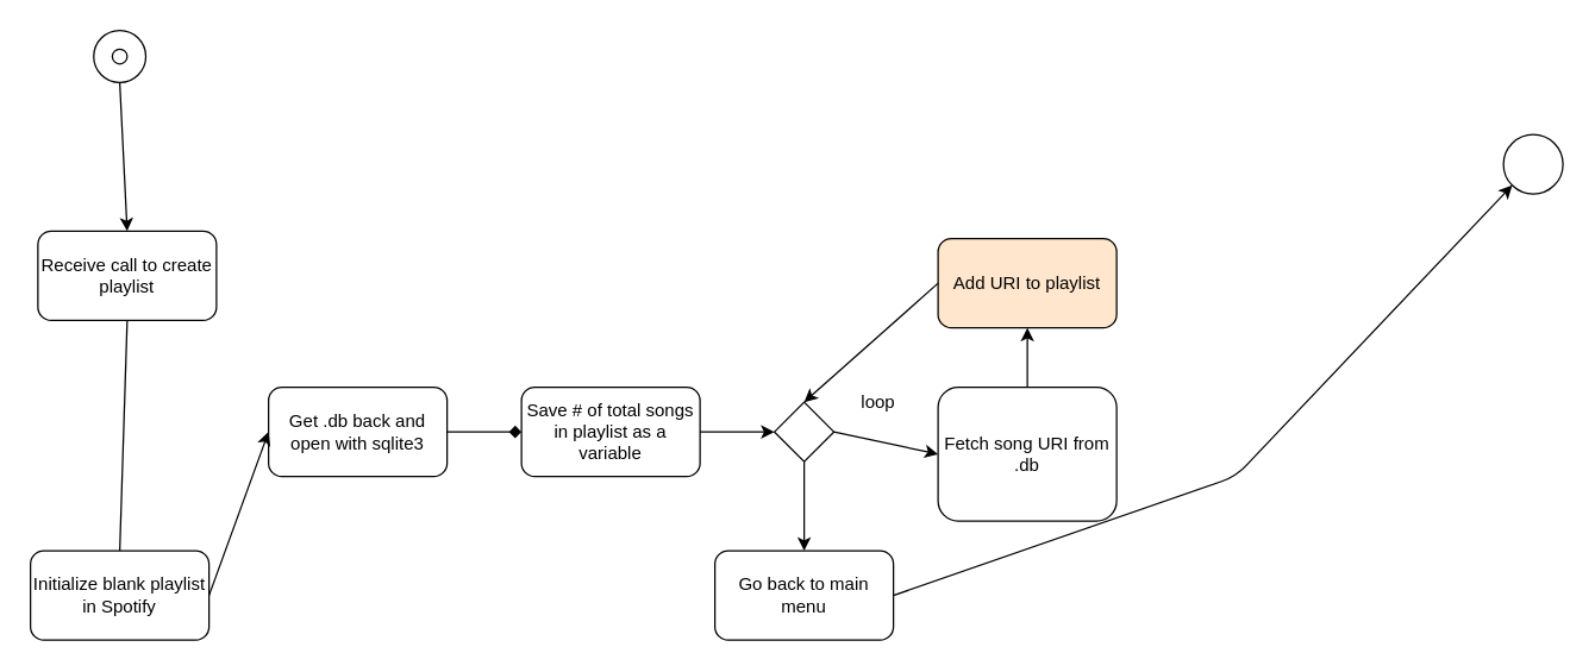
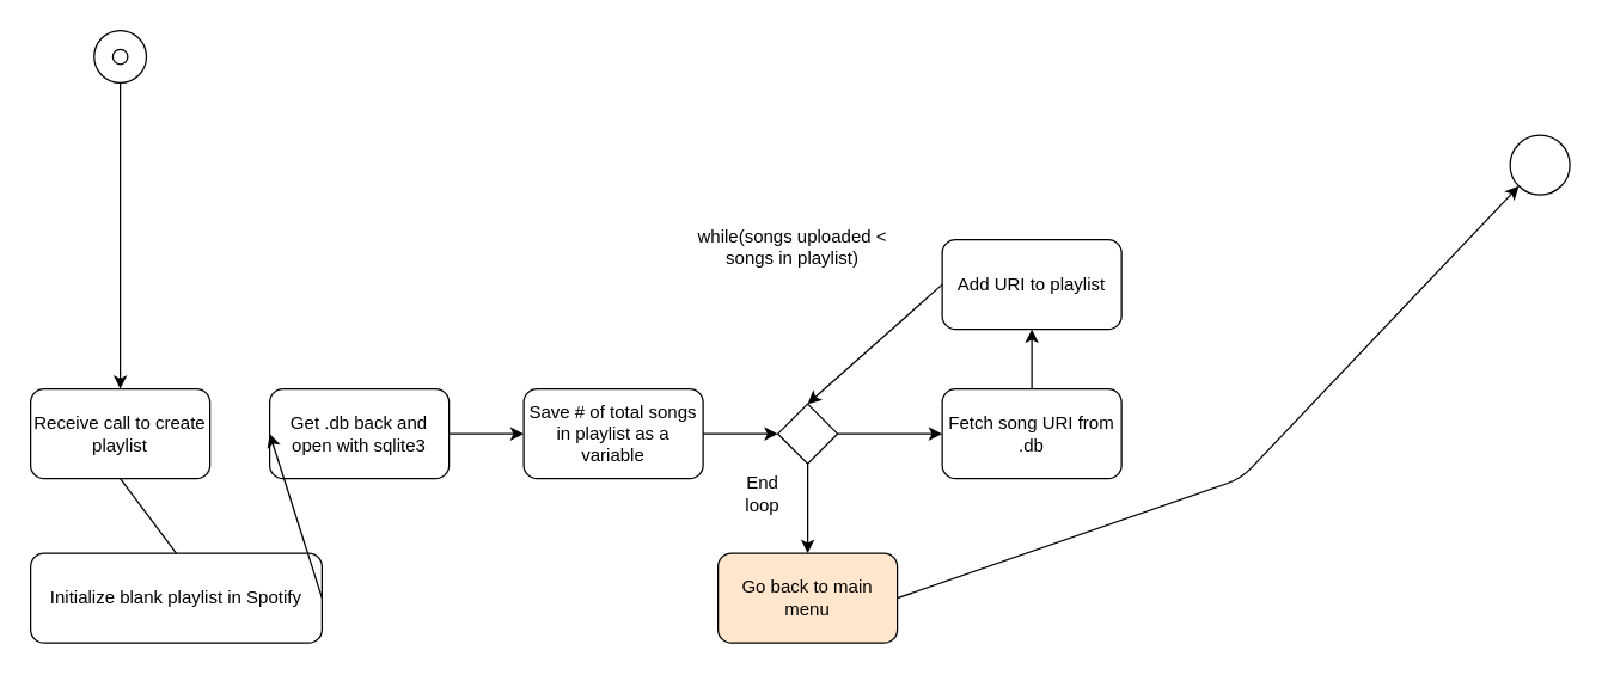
  <mxCell id="0" />
  <mxCell id="1" parent="0" />
  <mxCell id="2" value="" style="ellipse;whiteSpace=wrap;html=1;aspect=fixed;" parent="1" vertex="1"><mxGeometry x="62.5" y="20" width="35" height="35" as="geometry" /></mxCell>
  <mxCell id="3" value="" style="ellipse;whiteSpace=wrap;html=1;aspect=fixed;" parent="1" vertex="1"><mxGeometry x="75" y="32.5" width="10" height="10" as="geometry" /></mxCell>
  <mxCell id="4" value="" style="ellipse;whiteSpace=wrap;html=1;aspect=fixed;" parent="1" vertex="1"><mxGeometry x="1010" y="90" width="40" height="40" as="geometry" /></mxCell>
- <mxCell id="5" value="Receive call to create playlist" style="rounded=1;whiteSpace=wrap;html=1;" vertex="1" parent="1"><mxGeometry x="25" y="155" width="120" height="60" as="geometry" /></mxCell>
+ <mxCell id="5" value="Receive call to create playlist" style="rounded=1;whiteSpace=wrap;html=1;" vertex="1" parent="1"><mxGeometry x="20" y="260" width="120" height="60" as="geometry" /></mxCell>
  <mxCell id="6" value="Get .db back and open with sqlite3" style="rounded=1;whiteSpace=wrap;html=1;" vertex="1" parent="1"><mxGeometry x="180" y="260" width="120" height="60" as="geometry" /></mxCell>
  <mxCell id="7" value="Save # of total songs in playlist as a variable" style="rounded=1;whiteSpace=wrap;html=1;" vertex="1" parent="1"><mxGeometry x="350" y="260" width="120" height="60" as="geometry" /></mxCell>
  <mxCell id="8" value="" style="endArrow=classic;html=1;entryX=0.5;entryY=0;entryDx=0;entryDy=0;exitX=0.5;exitY=1;exitDx=0;exitDy=0;" edge="1" parent="1" source="2" target="5"><mxGeometry width="50" height="50" relative="1" as="geometry"><mxPoint x="95" y="230" as="sourcePoint" /><mxPoint x="145" y="180" as="targetPoint" /></mxGeometry></mxCell>
- <mxCell id="9" value="" style="endArrow=diamond;html=1;exitX=1;exitY=0.5;exitDx=0;exitDy=0;entryX=0;entryY=0.5;entryDx=0;entryDy=0;" edge="1" parent="1" source="6" target="7"><mxGeometry width="50" height="50" relative="1" as="geometry"><mxPoint x="350" y="280" as="sourcePoint" /><mxPoint x="400" y="230" as="targetPoint" /></mxGeometry></mxCell>
+ <mxCell id="9" value="" style="endArrow=classic;html=1;exitX=1;exitY=0.5;exitDx=0;exitDy=0;entryX=0;entryY=0.5;entryDx=0;entryDy=0;" edge="1" parent="1" source="6" target="7"><mxGeometry width="50" height="50" relative="1" as="geometry"><mxPoint x="350" y="280" as="sourcePoint" /><mxPoint x="400" y="230" as="targetPoint" /></mxGeometry></mxCell>
  <mxCell id="10" value="" style="rhombus;whiteSpace=wrap;html=1;" vertex="1" parent="1"><mxGeometry x="520" y="270" width="40" height="40" as="geometry" /></mxCell>
+ <mxCell id="11" value="while(songs uploaded &amp;lt; songs in playlist)" style="text;html=1;strokeColor=none;fillColor=none;align=center;verticalAlign=middle;whiteSpace=wrap;rounded=0;" vertex="1" parent="1"><mxGeometry x="450" y="155" width="160" height="20" as="geometry" /></mxCell>
  <mxCell id="12" value="" style="endArrow=classic;html=1;exitX=1;exitY=0.5;exitDx=0;exitDy=0;entryX=0;entryY=0.5;entryDx=0;entryDy=0;" edge="1" parent="1" source="10" target="13"><mxGeometry width="50" height="50" relative="1" as="geometry"><mxPoint x="515" y="450" as="sourcePoint" /><mxPoint x="540" y="370" as="targetPoint" /></mxGeometry></mxCell>
- <mxCell id="13" value="Fetch song URI from .db" style="rounded=1;whiteSpace=wrap;html=1;" vertex="1" parent="1"><mxGeometry x="630" y="260" width="120" height="90" as="geometry" /></mxCell>
+ <mxCell id="13" value="Fetch song URI from .db" style="rounded=1;whiteSpace=wrap;html=1;" vertex="1" parent="1"><mxGeometry x="630" y="260" width="120" height="60" as="geometry" /></mxCell>
  <mxCell id="14" value="" style="endArrow=classic;html=1;exitX=1;exitY=0.5;exitDx=0;exitDy=0;entryX=0;entryY=0.5;entryDx=0;entryDy=0;" edge="1" parent="1" source="7" target="10"><mxGeometry width="50" height="50" relative="1" as="geometry"><mxPoint x="590" y="250" as="sourcePoint" /><mxPoint x="640" y="200" as="targetPoint" /></mxGeometry></mxCell>
- <mxCell id="15" value="loop" style="text;html=1;strokeColor=none;fillColor=none;align=center;verticalAlign=middle;whiteSpace=wrap;rounded=0;" vertex="1" parent="1"><mxGeometry x="570" y="260" width="40" height="20" as="geometry" /></mxCell>
- <mxCell id="17" value="Initialize blank playlist in Spotify" style="rounded=1;whiteSpace=wrap;html=1;" vertex="1" parent="1"><mxGeometry x="20" y="370" width="120" height="60" as="geometry" /></mxCell>
+ <mxCell id="16" value="End loop" style="text;html=1;strokeColor=none;fillColor=none;align=center;verticalAlign=middle;whiteSpace=wrap;rounded=0;" vertex="1" parent="1"><mxGeometry x="490" y="320" width="40" height="20" as="geometry" /></mxCell>
+ <mxCell id="17" value="Initialize blank playlist in Spotify" style="rounded=1;whiteSpace=wrap;html=1;" vertex="1" parent="1"><mxGeometry x="20" y="370" width="195" height="60" as="geometry" /></mxCell>
  <mxCell id="18" value="" style="endArrow=none;html=1;exitX=0.5;exitY=1;exitDx=0;exitDy=0;entryX=0.5;entryY=0;entryDx=0;entryDy=0;" edge="1" parent="1" source="5" target="17"><mxGeometry width="50" height="50" relative="1" as="geometry"><mxPoint x="140" y="250" as="sourcePoint" /><mxPoint x="190" y="200" as="targetPoint" /></mxGeometry></mxCell>
  <mxCell id="19" value="" style="endArrow=classic;html=1;exitX=1;exitY=0.5;exitDx=0;exitDy=0;entryX=0;entryY=0.5;entryDx=0;entryDy=0;" edge="1" parent="1" source="17" target="6"><mxGeometry width="50" height="50" relative="1" as="geometry"><mxPoint x="160" y="250" as="sourcePoint" /><mxPoint x="210" y="200" as="targetPoint" /></mxGeometry></mxCell>
- <mxCell id="20" value="Add URI to playlist" style="rounded=1;whiteSpace=wrap;html=1;fillColor=#ffe6cc;" vertex="1" parent="1"><mxGeometry x="630" y="160" width="120" height="60" as="geometry" /></mxCell>
+ <mxCell id="20" value="Add URI to playlist" style="rounded=1;whiteSpace=wrap;html=1;" vertex="1" parent="1"><mxGeometry x="630" y="160" width="120" height="60" as="geometry" /></mxCell>
  <mxCell id="21" value="" style="endArrow=classic;html=1;exitX=0;exitY=0.5;exitDx=0;exitDy=0;entryX=0.5;entryY=0;entryDx=0;entryDy=0;" edge="1" parent="1" source="20" target="10"><mxGeometry width="50" height="50" relative="1" as="geometry"><mxPoint x="530" y="240" as="sourcePoint" /><mxPoint x="580" y="190" as="targetPoint" /></mxGeometry></mxCell>
  <mxCell id="22" value="" style="endArrow=classic;html=1;exitX=0.5;exitY=0;exitDx=0;exitDy=0;entryX=0.5;entryY=1;entryDx=0;entryDy=0;" edge="1" parent="1" source="13" target="20"><mxGeometry width="50" height="50" relative="1" as="geometry"><mxPoint x="660" y="250" as="sourcePoint" /><mxPoint x="710" y="200" as="targetPoint" /></mxGeometry></mxCell>
  <mxCell id="23" value="" style="endArrow=classic;html=1;exitX=0.5;exitY=1;exitDx=0;exitDy=0;" edge="1" parent="1" source="10"><mxGeometry width="50" height="50" relative="1" as="geometry"><mxPoint x="660" y="370" as="sourcePoint" /><mxPoint x="540" y="370" as="targetPoint" /></mxGeometry></mxCell>
- <mxCell id="24" value="Go back to main menu" style="rounded=1;whiteSpace=wrap;html=1;" vertex="1" parent="1"><mxGeometry x="480" y="370" width="120" height="60" as="geometry" /></mxCell>
+ <mxCell id="24" value="Go back to main menu" style="rounded=1;whiteSpace=wrap;html=1;fillColor=#ffe6cc;" vertex="1" parent="1"><mxGeometry x="480" y="370" width="120" height="60" as="geometry" /></mxCell>
  <mxCell id="25" value="" style="endArrow=classic;html=1;entryX=0;entryY=1;entryDx=0;entryDy=0;exitX=1;exitY=0.5;exitDx=0;exitDy=0;" edge="1" parent="1" source="24" target="4"><mxGeometry width="50" height="50" relative="1" as="geometry"><mxPoint x="510" y="280" as="sourcePoint" /><mxPoint x="560" y="230" as="targetPoint" /><Array as="points"><mxPoint x="830" y="320" /></Array></mxGeometry></mxCell>
